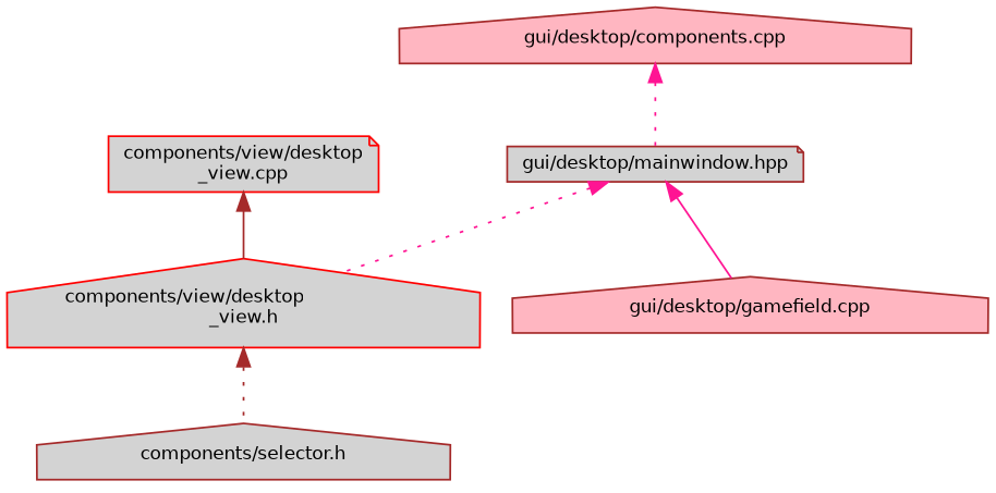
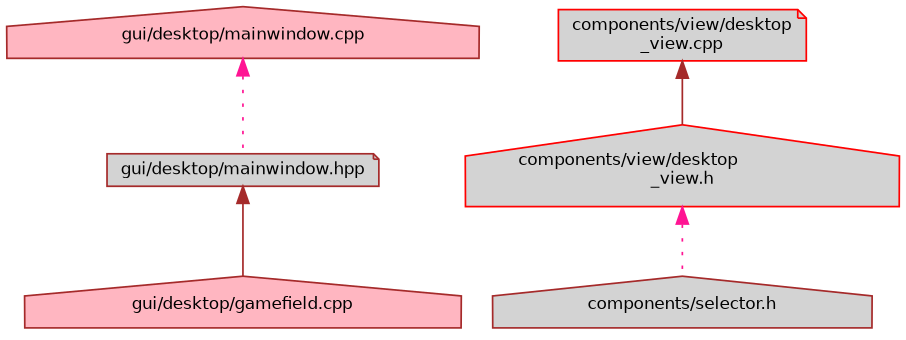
  digraph {
    node [color=brown fillcolor=lightgrey fontname=Helvetica fontsize=10 shape=house style=filled]
    edge [color=deeppink dir=back fontname=Helvetica fontsize=10 labelfontname=Helvetica labelfontsize=10 style=dotted]
    n1 [fontcolor=black height=0.2 label="gui/desktop/mainwindow.hpp" shape=note width=0.4]
    n2 [color=red height=0.2 label="components/view/desktop\l_view.h" width=0.4]
    n3 [fillcolor=lightpink height=0.2 label="gui/desktop/gamefield.cpp" width=0.4]
    n4 [height=0.2 label="components/selector.h" width=0.4]
-   n5 [fillcolor=lightpink height=0.2 label="gui/desktop/components.cpp" width=0.4]
+   n5 [fillcolor=lightpink height=0.2 label="gui/desktop/mainwindow.cpp" width=0.4]
    n6 [color=red height=0.2 label="components/view/desktop\l_view.cpp" shape=note width=0.4]
-   n1 -> n2
-   n1 -> n3 [style=solid]
-   n2 -> n4 [color=brown]
+   n1 -> n3 [color=brown style=solid]
+   n2 -> n4
    n5 -> n1
    n6 -> n2 [color=brown style=solid]
  }
